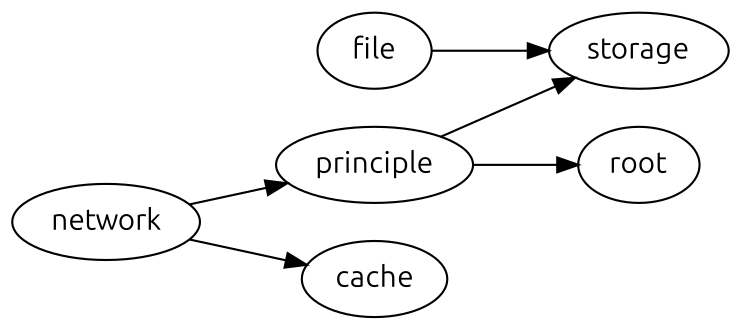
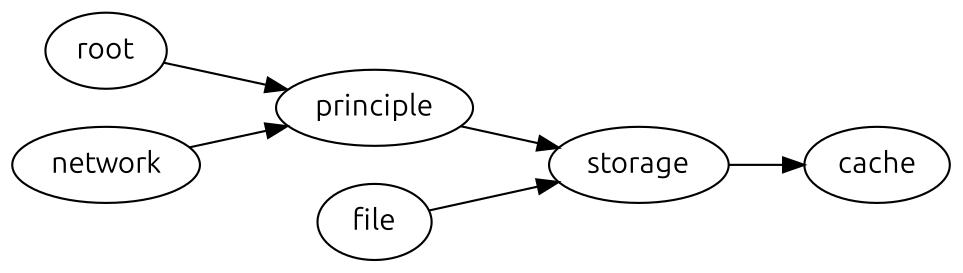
  digraph {
    fontname=Ubuntu
    rankdir=LR
    node [fontname=Ubuntu]
    edge [fontname=Ubuntu]
    root
    principle
    storage
    network
    cache
    file
-   principle -> root
+   root -> principle
    principle -> storage
-   network -> cache
+   storage -> cache
    network -> principle
    file -> storage
  }
